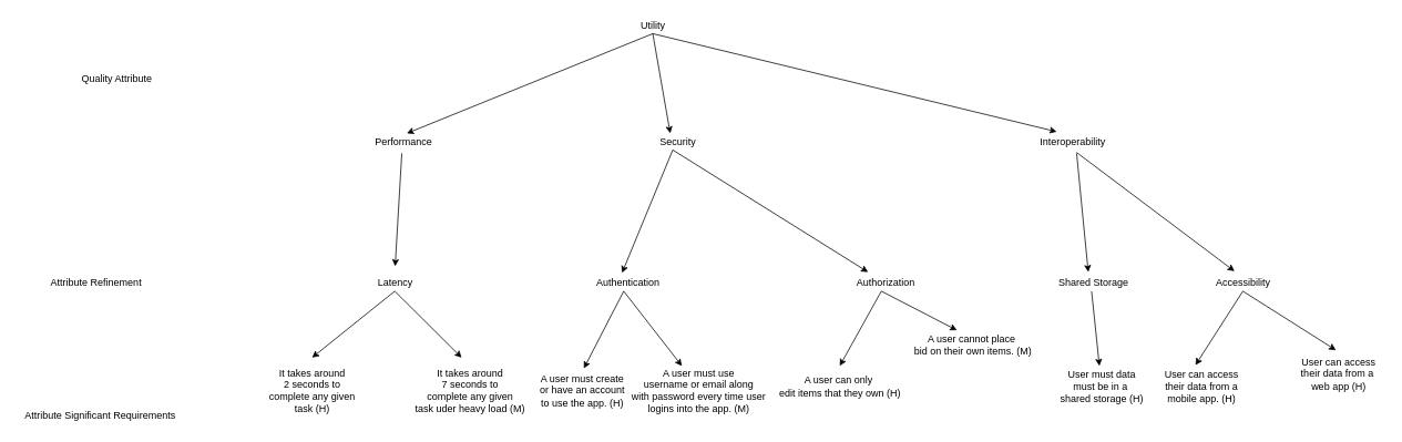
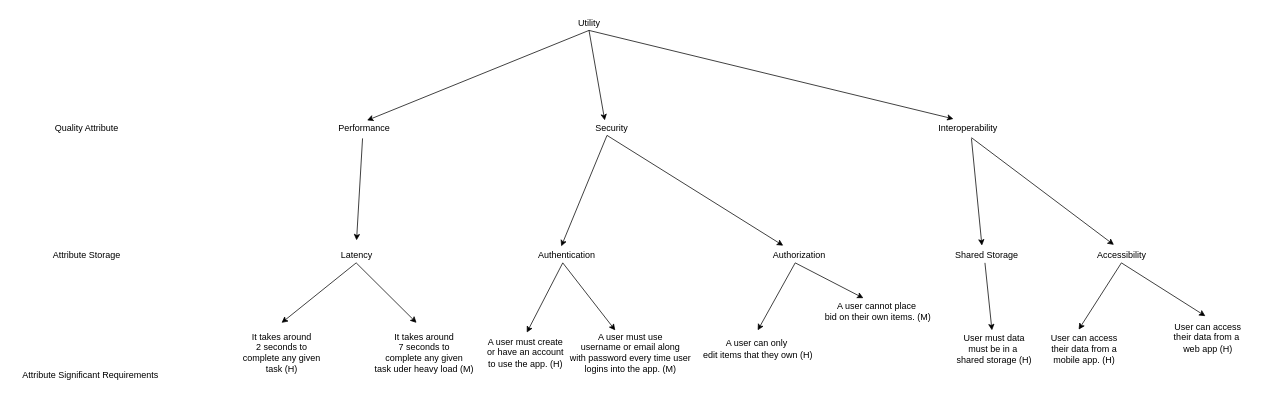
  <mxCell id="0" />
  <mxCell id="1" parent="0" />
  <mxCell id="2" value="Utility" style="text;html=1;resizable=0;autosize=1;align=center;verticalAlign=middle;points=[];fillColor=none;strokeColor=none;rounded=0;" vertex="1" parent="1"><mxGeometry x="765" y="20" width="40" height="20" as="geometry" /></mxCell>
  <mxCell id="3" value="" style="endArrow=classic;html=1;entryX=0.55;entryY=0;entryDx=0;entryDy=0;entryPerimeter=0;" edge="1" parent="1" target="4"><mxGeometry width="50" height="50" relative="1" as="geometry"><mxPoint x="785" y="40" as="sourcePoint" /><mxPoint x="495" y="120" as="targetPoint" /></mxGeometry></mxCell>
  <mxCell id="4" value="Performance" style="text;html=1;resizable=0;autosize=1;align=center;verticalAlign=middle;points=[];fillColor=none;strokeColor=none;rounded=0;" vertex="1" parent="1"><mxGeometry x="445" y="160" width="80" height="20" as="geometry" /></mxCell>
  <mxCell id="5" value="" style="endArrow=classic;html=1;entryX=0.35;entryY=0;entryDx=0;entryDy=0;entryPerimeter=0;" edge="1" parent="1" target="6"><mxGeometry width="50" height="50" relative="1" as="geometry"><mxPoint x="785" y="40" as="sourcePoint" /><mxPoint x="805" y="130" as="targetPoint" /></mxGeometry></mxCell>
  <mxCell id="6" value="Security" style="text;html=1;resizable=0;autosize=1;align=center;verticalAlign=middle;points=[];fillColor=none;strokeColor=none;rounded=0;" vertex="1" parent="1"><mxGeometry x="785" y="160" width="60" height="20" as="geometry" /></mxCell>
  <mxCell id="7" value="" style="endArrow=classic;html=1;entryX=0.289;entryY=-0.1;entryDx=0;entryDy=0;entryPerimeter=0;" edge="1" parent="1" target="8"><mxGeometry width="50" height="50" relative="1" as="geometry"><mxPoint x="785" y="40" as="sourcePoint" /><mxPoint x="1105" y="80" as="targetPoint" /></mxGeometry></mxCell>
  <mxCell id="8" value="Interoperability" style="text;html=1;resizable=0;autosize=1;align=center;verticalAlign=middle;points=[];fillColor=none;strokeColor=none;rounded=0;" vertex="1" parent="1"><mxGeometry x="1245" y="160" width="90" height="20" as="geometry" /></mxCell>
  <mxCell id="9" value="" style="endArrow=classic;html=1;exitX=0.475;exitY=1.2;exitDx=0;exitDy=0;exitPerimeter=0;" edge="1" parent="1" source="4"><mxGeometry width="50" height="50" relative="1" as="geometry"><mxPoint x="485" y="190" as="sourcePoint" /><mxPoint x="475" y="320" as="targetPoint" /></mxGeometry></mxCell>
  <mxCell id="10" value="Latency&lt;br&gt;" style="text;html=1;resizable=0;autosize=1;align=center;verticalAlign=middle;points=[];fillColor=none;strokeColor=none;rounded=0;" vertex="1" parent="1"><mxGeometry x="445" y="330" width="60" height="20" as="geometry" /></mxCell>
  <mxCell id="11" value="" style="endArrow=classic;html=1;" edge="1" parent="1"><mxGeometry width="50" height="50" relative="1" as="geometry"><mxPoint x="474.5" y="350" as="sourcePoint" /><mxPoint x="375" y="430" as="targetPoint" /></mxGeometry></mxCell>
  <mxCell id="12" value="It takes around&lt;br&gt;2 seconds to&lt;br&gt;complete any given&lt;br&gt;task (H)" style="text;html=1;resizable=0;autosize=1;align=center;verticalAlign=middle;points=[];fillColor=none;strokeColor=none;rounded=0;" vertex="1" parent="1"><mxGeometry x="315" y="440" width="120" height="60" as="geometry" /></mxCell>
  <mxCell id="13" value="" style="endArrow=classic;html=1;" edge="1" parent="1"><mxGeometry width="50" height="50" relative="1" as="geometry"><mxPoint x="474.5" y="350" as="sourcePoint" /><mxPoint x="555" y="430" as="targetPoint" /></mxGeometry></mxCell>
  <mxCell id="14" value="It takes around&lt;br&gt;7 seconds to&lt;br&gt;complete any given&lt;br&gt;task uder heavy load (M)" style="text;html=1;resizable=0;autosize=1;align=center;verticalAlign=middle;points=[];fillColor=none;strokeColor=none;rounded=0;" vertex="1" parent="1"><mxGeometry x="490" y="440" width="150" height="60" as="geometry" /></mxCell>
  <mxCell id="15" value="" style="endArrow=classic;html=1;entryX=0.422;entryY=-0.1;entryDx=0;entryDy=0;entryPerimeter=0;" edge="1" parent="1" target="16"><mxGeometry width="50" height="50" relative="1" as="geometry"><mxPoint x="809" y="180" as="sourcePoint" /><mxPoint x="735" y="260" as="targetPoint" /></mxGeometry></mxCell>
  <mxCell id="16" value="Authentication" style="text;html=1;resizable=0;autosize=1;align=center;verticalAlign=middle;points=[];fillColor=none;strokeColor=none;rounded=0;" vertex="1" parent="1"><mxGeometry x="710" y="330" width="90" height="20" as="geometry" /></mxCell>
  <mxCell id="17" value="" style="endArrow=classic;html=1;entryX=0.267;entryY=-0.15;entryDx=0;entryDy=0;entryPerimeter=0;" edge="1" parent="1" target="18"><mxGeometry width="50" height="50" relative="1" as="geometry"><mxPoint x="809" y="180" as="sourcePoint" /><mxPoint x="930" y="260" as="targetPoint" /></mxGeometry></mxCell>
  <mxCell id="18" value="Authorization" style="text;html=1;resizable=0;autosize=1;align=center;verticalAlign=middle;points=[];fillColor=none;strokeColor=none;rounded=0;" vertex="1" parent="1"><mxGeometry x="1020" y="330" width="90" height="20" as="geometry" /></mxCell>
  <mxCell id="19" value="" style="endArrow=classic;html=1;entryX=0.517;entryY=-0.04;entryDx=0;entryDy=0;entryPerimeter=0;" edge="1" parent="1" target="20"><mxGeometry width="50" height="50" relative="1" as="geometry"><mxPoint x="750" y="350" as="sourcePoint" /><mxPoint x="700" y="430" as="targetPoint" /></mxGeometry></mxCell>
  <mxCell id="20" value="A user must create&lt;br&gt;or have an account&lt;br&gt;to use the app. (H)" style="text;html=1;resizable=0;autosize=1;align=center;verticalAlign=middle;points=[];fillColor=none;strokeColor=none;rounded=0;" vertex="1" parent="1"><mxGeometry x="640" y="445" width="120" height="50" as="geometry" /></mxCell>
  <mxCell id="21" value="" style="endArrow=classic;html=1;" edge="1" parent="1"><mxGeometry width="50" height="50" relative="1" as="geometry"><mxPoint x="750" y="350" as="sourcePoint" /><mxPoint x="820" y="440" as="targetPoint" /></mxGeometry></mxCell>
  <mxCell id="22" value="A user must use&lt;br&gt;username or email along&lt;br&gt;with password every time user&lt;br&gt;logins into the app. (M)" style="text;html=1;align=center;verticalAlign=middle;resizable=0;points=[];autosize=1;" vertex="1" parent="1"><mxGeometry x="750" y="440" width="180" height="60" as="geometry" /></mxCell>
  <mxCell id="23" value="" style="endArrow=classic;html=1;" edge="1" parent="1"><mxGeometry width="50" height="50" relative="1" as="geometry"><mxPoint x="1060" y="350" as="sourcePoint" /><mxPoint x="1010" y="440" as="targetPoint" /></mxGeometry></mxCell>
  <mxCell id="24" value="A user can only&amp;nbsp;&lt;br&gt;edit items that they own (H)" style="text;html=1;align=center;verticalAlign=middle;resizable=0;points=[];autosize=1;" vertex="1" parent="1"><mxGeometry x="930" y="450" width="160" height="30" as="geometry" /></mxCell>
  <mxCell id="25" value="" style="endArrow=classic;html=1;entryX=0.381;entryY=-0.1;entryDx=0;entryDy=0;entryPerimeter=0;" edge="1" parent="1" target="26"><mxGeometry width="50" height="50" relative="1" as="geometry"><mxPoint x="1060" y="350" as="sourcePoint" /><mxPoint x="1130" y="440" as="targetPoint" /></mxGeometry></mxCell>
  <mxCell id="26" value="A user cannot place&amp;nbsp;&lt;br&gt;bid on their own items. (M)" style="text;html=1;align=center;verticalAlign=middle;resizable=0;points=[];autosize=1;" vertex="1" parent="1"><mxGeometry x="1090" y="400" width="160" height="30" as="geometry" /></mxCell>
  <mxCell id="27" value="" style="endArrow=classic;html=1;entryX=0.44;entryY=-0.15;entryDx=0;entryDy=0;entryPerimeter=0;" edge="1" parent="1" target="28"><mxGeometry width="50" height="50" relative="1" as="geometry"><mxPoint x="1295" y="184" as="sourcePoint" /><mxPoint x="1195" y="250" as="targetPoint" /></mxGeometry></mxCell>
  <mxCell id="28" value="Shared Storage" style="text;html=1;align=center;verticalAlign=middle;resizable=0;points=[];autosize=1;" vertex="1" parent="1"><mxGeometry x="1265" y="330" width="100" height="20" as="geometry" /></mxCell>
  <mxCell id="29" value="" style="endArrow=classic;html=1;" edge="1" parent="1" target="30"><mxGeometry width="50" height="50" relative="1" as="geometry"><mxPoint x="1313.02" y="350" as="sourcePoint" /><mxPoint x="1313" y="420" as="targetPoint" /></mxGeometry></mxCell>
  <mxCell id="30" value="User must data&lt;br&gt;must be in a&amp;nbsp;&lt;br&gt;shared storage (H)" style="text;html=1;align=center;verticalAlign=middle;resizable=0;points=[];autosize=1;" vertex="1" parent="1"><mxGeometry x="1265" y="440" width="120" height="50" as="geometry" /></mxCell>
  <mxCell id="31" value="" style="endArrow=classic;html=1;entryX=0.375;entryY=-0.2;entryDx=0;entryDy=0;entryPerimeter=0;" edge="1" parent="1" target="32"><mxGeometry width="50" height="50" relative="1" as="geometry"><mxPoint x="1295" y="183" as="sourcePoint" /><mxPoint x="1475" y="300" as="targetPoint" /></mxGeometry></mxCell>
  <mxCell id="32" value="Accessibility" style="text;html=1;align=center;verticalAlign=middle;resizable=0;points=[];autosize=1;" vertex="1" parent="1"><mxGeometry x="1455" y="330" width="80" height="20" as="geometry" /></mxCell>
  <mxCell id="33" value="" style="endArrow=classic;html=1;entryX=0.43;entryY=-0.02;entryDx=0;entryDy=0;entryPerimeter=0;" edge="1" parent="1" target="34"><mxGeometry width="50" height="50" relative="1" as="geometry"><mxPoint x="1495" y="350" as="sourcePoint" /><mxPoint x="1455" y="420" as="targetPoint" /></mxGeometry></mxCell>
  <mxCell id="34" value="User can access&lt;br&gt;their data from a&lt;br&gt;mobile app. (H)" style="text;html=1;align=center;verticalAlign=middle;resizable=0;points=[];autosize=1;" vertex="1" parent="1"><mxGeometry x="1395" y="440" width="100" height="50" as="geometry" /></mxCell>
  <mxCell id="35" value="" style="endArrow=classic;html=1;entryX=0.473;entryY=-0.08;entryDx=0;entryDy=0;entryPerimeter=0;" edge="1" parent="1" target="36"><mxGeometry width="50" height="50" relative="1" as="geometry"><mxPoint x="1495" y="350" as="sourcePoint" /><mxPoint x="1586" y="410" as="targetPoint" /></mxGeometry></mxCell>
  <mxCell id="36" value="User can access&lt;br&gt;their data from a&amp;nbsp;&lt;br&gt;web app (H)" style="text;html=1;align=center;verticalAlign=middle;resizable=0;points=[];autosize=1;" vertex="1" parent="1"><mxGeometry x="1555" y="425" width="110" height="50" as="geometry" /></mxCell>
- <mxCell id="37" value="Quality Attribute" style="text;html=1;align=center;verticalAlign=middle;resizable=0;points=[];autosize=1;" vertex="1" parent="1"><mxGeometry x="90" y="85" width="100" height="20" as="geometry" /></mxCell>
- <mxCell id="38" value="Attribute Refinement" style="text;html=1;align=center;verticalAlign=middle;resizable=0;points=[];autosize=1;" vertex="1" parent="1"><mxGeometry x="55" y="330" width="120" height="20" as="geometry" /></mxCell>
+ <mxCell id="37" value="Quality Attribute" style="text;html=1;align=center;verticalAlign=middle;resizable=0;points=[];autosize=1;" vertex="1" parent="1"><mxGeometry x="65" y="160" width="100" height="20" as="geometry" /></mxCell>
+ <mxCell id="38" value="Attribute Storage" style="text;html=1;align=center;verticalAlign=middle;resizable=0;points=[];autosize=1;" vertex="1" parent="1"><mxGeometry x="55" y="330" width="120" height="20" as="geometry" /></mxCell>
  <mxCell id="39" value="Attribute Significant Requirements" style="text;html=1;align=center;verticalAlign=middle;resizable=0;points=[];autosize=1;" vertex="1" parent="1"><mxGeometry x="20" y="490" width="200" height="20" as="geometry" /></mxCell>
